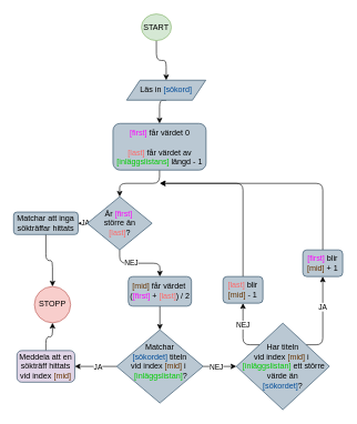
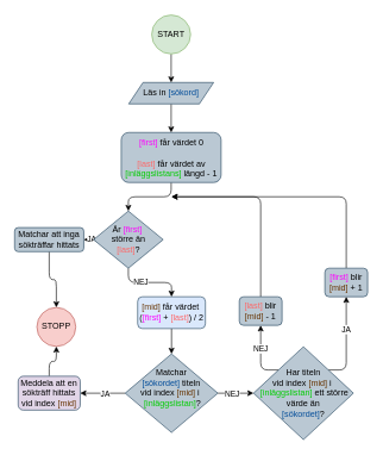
  <mxCell id="0" />
  <mxCell id="1" parent="0" />
  <mxCell id="2" style="edgeStyle=orthogonalEdgeStyle;shape=connector;curved=0;rounded=1;orthogonalLoop=1;jettySize=auto;html=1;exitX=0.5;exitY=1;exitDx=0;exitDy=0;entryX=0.5;entryY=0;entryDx=0;entryDy=0;strokeColor=default;align=center;verticalAlign=middle;fontFamily=Helvetica;fontSize=11;fontColor=default;labelBackgroundColor=default;endArrow=classic;" edge="1" parent="1" source="3" target="5"><mxGeometry relative="1" as="geometry" /></mxCell>
- <mxCell id="3" value="Läs in &lt;font color=&quot;#004c99&quot;&gt;[sökord]&lt;/font&gt;" style="shape=parallelogram;perimeter=parallelogramPerimeter;whiteSpace=wrap;html=1;fixedSize=1;fillColor=#bac8d3;strokeColor=#23445d;" vertex="1" parent="1"><mxGeometry x="190" y="120" width="119" height="30" as="geometry" /></mxCell>
+ <mxCell id="3" value="Läs in &lt;font color=&quot;#004c99&quot;&gt;[sökord]&lt;/font&gt;" style="shape=parallelogram;perimeter=parallelogramPerimeter;whiteSpace=wrap;html=1;fixedSize=1;fillColor=#bac8d3;strokeColor=#23445d;" vertex="1" parent="1"><mxGeometry x="180" y="115" width="119" height="30" as="geometry" /></mxCell>
  <mxCell id="4" style="edgeStyle=orthogonalEdgeStyle;shape=connector;curved=0;rounded=1;orthogonalLoop=1;jettySize=auto;html=1;exitX=0.5;exitY=1;exitDx=0;exitDy=0;entryX=0.5;entryY=0;entryDx=0;entryDy=0;strokeColor=default;align=center;verticalAlign=middle;fontFamily=Helvetica;fontSize=11;fontColor=default;labelBackgroundColor=default;endArrow=classic;" edge="1" parent="1" source="5" target="12"><mxGeometry relative="1" as="geometry" /></mxCell>
  <mxCell id="5" value="&lt;div style=&quot;line-height: 90%;&quot;&gt;&lt;font color=&quot;#ff00ff&quot;&gt;[first]&lt;/font&gt; får värdet 0&lt;/div&gt;&lt;div style=&quot;line-height: 160%;&quot;&gt;&lt;br&gt;&lt;/div&gt;&lt;div style=&quot;line-height: 100%;&quot;&gt;&lt;font color=&quot;#ff6666&quot;&gt;[last]&lt;/font&gt; får värdet av &lt;font color=&quot;#00cc00&quot;&gt;[inläggslistans]&lt;/font&gt; längd - 1&lt;br&gt;&lt;/div&gt;" style="rounded=1;whiteSpace=wrap;html=1;fontSize=12;glass=0;strokeWidth=1;shadow=0;fillColor=#bac8d3;strokeColor=#23445d;" vertex="1" parent="1"><mxGeometry x="169.5" y="185" width="140" height="70" as="geometry" /></mxCell>
  <mxCell id="6" style="edgeStyle=orthogonalEdgeStyle;shape=connector;curved=0;rounded=1;orthogonalLoop=1;jettySize=auto;html=1;exitX=0.5;exitY=1;exitDx=0;exitDy=0;entryX=0.5;entryY=0;entryDx=0;entryDy=0;strokeColor=default;align=center;verticalAlign=middle;fontFamily=Helvetica;fontSize=11;fontColor=default;labelBackgroundColor=default;endArrow=classic;" edge="1" parent="1" source="7" target="3"><mxGeometry relative="1" as="geometry" /></mxCell>
- <mxCell id="7" value="START" style="ellipse;whiteSpace=wrap;html=1;aspect=fixed;fillColor=#d5e8d4;strokeColor=#82b366;" vertex="1" parent="1"><mxGeometry x="212.25" y="20.5" width="45" height="40" as="geometry" /></mxCell>
+ <mxCell id="7" value="START" style="ellipse;whiteSpace=wrap;html=1;aspect=fixed;fillColor=#d5e8d4;strokeColor=#82b366;" vertex="1" parent="1"><mxGeometry x="212.25" y="20.5" width="54.5" height="54.5" as="geometry" /></mxCell>
  <mxCell id="8" style="edgeStyle=orthogonalEdgeStyle;shape=connector;curved=0;rounded=1;orthogonalLoop=1;jettySize=auto;html=1;exitX=0.5;exitY=1;exitDx=0;exitDy=0;entryX=0.5;entryY=0;entryDx=0;entryDy=0;strokeColor=default;align=center;verticalAlign=middle;fontFamily=Helvetica;fontSize=11;fontColor=default;labelBackgroundColor=default;endArrow=classic;" edge="1" parent="1" source="12" target="14"><mxGeometry relative="1" as="geometry" /></mxCell>
  <mxCell id="9" value="NEJ" style="edgeLabel;html=1;align=center;verticalAlign=middle;resizable=0;points=[];fontFamily=Helvetica;fontSize=11;fontColor=default;labelBackgroundColor=default;" vertex="1" connectable="0" parent="8"><mxGeometry x="-0.219" y="1" relative="1" as="geometry"><mxPoint x="-2" as="offset" /></mxGeometry></mxCell>
  <mxCell id="10" style="edgeStyle=orthogonalEdgeStyle;shape=connector;curved=0;rounded=1;orthogonalLoop=1;jettySize=auto;html=1;exitX=0;exitY=0.5;exitDx=0;exitDy=0;entryX=1;entryY=0.5;entryDx=0;entryDy=0;strokeColor=default;align=center;verticalAlign=middle;fontFamily=Helvetica;fontSize=11;fontColor=default;labelBackgroundColor=default;endArrow=classic;" edge="1" parent="1" source="12" target="32"><mxGeometry relative="1" as="geometry" /></mxCell>
  <mxCell id="11" value="JA" style="edgeLabel;html=1;align=center;verticalAlign=middle;resizable=0;points=[];fontFamily=Helvetica;fontSize=11;fontColor=default;labelBackgroundColor=default;" vertex="1" connectable="0" parent="10"><mxGeometry x="0.044" y="-1" relative="1" as="geometry"><mxPoint x="4" y="1" as="offset" /></mxGeometry></mxCell>
  <mxCell id="12" value="&lt;div&gt;Är &lt;font color=&quot;#ff00ff&quot;&gt;[first]&lt;/font&gt;&amp;nbsp;&lt;/div&gt;&lt;div&gt;större än &lt;font color=&quot;#ff6666&quot;&gt;&lt;br&gt;&lt;/font&gt;&lt;/div&gt;&lt;div&gt;&lt;font color=&quot;#ff6666&quot;&gt;[last]&lt;/font&gt;?&lt;/div&gt;" style="rhombus;whiteSpace=wrap;html=1;fillColor=#bac8d3;strokeColor=#23445d;" vertex="1" parent="1"><mxGeometry x="130.75" y="295" width="97.5" height="80" as="geometry" /></mxCell>
  <mxCell id="13" style="edgeStyle=orthogonalEdgeStyle;shape=connector;curved=0;rounded=1;orthogonalLoop=1;jettySize=auto;html=1;exitX=0.5;exitY=1;exitDx=0;exitDy=0;entryX=0.5;entryY=0;entryDx=0;entryDy=0;strokeColor=default;align=center;verticalAlign=middle;fontFamily=Helvetica;fontSize=11;fontColor=default;labelBackgroundColor=default;endArrow=classic;" edge="1" parent="1" source="14" target="19"><mxGeometry relative="1" as="geometry" /></mxCell>
- <mxCell id="14" value="&lt;div&gt;&lt;font color=&quot;#663300&quot;&gt;[mid]&lt;/font&gt; får värdet&amp;nbsp;&lt;/div&gt;&lt;div&gt;(&lt;font color=&quot;#ff00ff&quot;&gt;[first]&lt;/font&gt; + &lt;font color=&quot;#ff6666&quot;&gt;[last]&lt;/font&gt;) / 2&lt;/div&gt;" style="rounded=1;whiteSpace=wrap;html=1;fontSize=12;glass=0;strokeWidth=1;shadow=0;fillColor=#bac8d3;strokeColor=#23445d;" vertex="1" parent="1"><mxGeometry x="192.5" y="415" width="95" height="44.5" as="geometry" /></mxCell>
+ <mxCell id="14" value="&lt;div&gt;&lt;font color=&quot;#663300&quot;&gt;[mid]&lt;/font&gt; får värdet&amp;nbsp;&lt;/div&gt;&lt;div&gt;(&lt;font color=&quot;#ff00ff&quot;&gt;[first]&lt;/font&gt; + &lt;font color=&quot;#ff6666&quot;&gt;[last]&lt;/font&gt;) / 2&lt;/div&gt;" style="rounded=1;whiteSpace=wrap;html=1;fontSize=12;glass=0;strokeWidth=1;shadow=0;fillColor=#dae8fc;strokeColor=#23445d;" vertex="1" parent="1"><mxGeometry x="192.5" y="415" width="95" height="44.5" as="geometry" /></mxCell>
  <mxCell id="15" style="edgeStyle=orthogonalEdgeStyle;shape=connector;curved=0;rounded=1;orthogonalLoop=1;jettySize=auto;html=1;exitX=1;exitY=0.5;exitDx=0;exitDy=0;entryX=0;entryY=0.5;entryDx=0;entryDy=0;strokeColor=default;align=center;verticalAlign=middle;fontFamily=Helvetica;fontSize=11;fontColor=default;labelBackgroundColor=default;endArrow=classic;" edge="1" parent="1" source="19" target="26"><mxGeometry relative="1" as="geometry" /></mxCell>
  <mxCell id="16" value="NEJ" style="edgeLabel;html=1;align=center;verticalAlign=middle;resizable=0;points=[];fontFamily=Helvetica;fontSize=11;fontColor=default;labelBackgroundColor=default;" vertex="1" connectable="0" parent="15"><mxGeometry x="-0.377" y="2" relative="1" as="geometry"><mxPoint x="3" y="2" as="offset" /></mxGeometry></mxCell>
  <mxCell id="17" style="edgeStyle=orthogonalEdgeStyle;shape=connector;curved=0;rounded=1;orthogonalLoop=1;jettySize=auto;html=1;exitX=0;exitY=0.5;exitDx=0;exitDy=0;entryX=1;entryY=0.5;entryDx=0;entryDy=0;strokeColor=default;align=center;verticalAlign=middle;fontFamily=Helvetica;fontSize=11;fontColor=default;labelBackgroundColor=default;endArrow=classic;" edge="1" parent="1" source="19" target="30"><mxGeometry relative="1" as="geometry" /></mxCell>
  <mxCell id="18" value="JA" style="edgeLabel;html=1;align=center;verticalAlign=middle;resizable=0;points=[];fontFamily=Helvetica;fontSize=11;fontColor=default;labelBackgroundColor=default;" vertex="1" connectable="0" parent="17"><mxGeometry x="-0.088" relative="1" as="geometry"><mxPoint as="offset" /></mxGeometry></mxCell>
  <mxCell id="19" value="&lt;div&gt;&lt;br&gt;&lt;/div&gt;&lt;div&gt;Matchar&lt;/div&gt;&lt;div style=&quot;padding-top: 0px; padding-bottom: 0px; margin-bottom: 0px;&quot;&gt;&lt;font color=&quot;#004c99&quot;&gt;[sökordet]&lt;/font&gt; titeln &lt;br&gt;&lt;/div&gt;&lt;div&gt;vid index &lt;font color=&quot;#663300&quot;&gt;[mid]&lt;/font&gt; i&amp;nbsp;&lt;/div&gt;&lt;div&gt;&lt;font color=&quot;#00cc00&quot;&gt;&amp;nbsp;[inläggslistan]&lt;/font&gt;?&lt;/div&gt;&lt;div&gt;&lt;br&gt;&lt;/div&gt;&lt;div&gt;&lt;br&gt;&lt;/div&gt;" style="rhombus;whiteSpace=wrap;html=1;fillColor=#bac8d3;strokeColor=#23445d;" vertex="1" parent="1"><mxGeometry x="175" y="495" width="130" height="110" as="geometry" /></mxCell>
  <mxCell id="20" style="edgeStyle=orthogonalEdgeStyle;shape=connector;curved=0;rounded=1;orthogonalLoop=1;jettySize=auto;html=1;exitX=0.5;exitY=0;exitDx=0;exitDy=0;strokeColor=default;align=center;verticalAlign=middle;fontFamily=Helvetica;fontSize=11;fontColor=default;labelBackgroundColor=default;endArrow=classic;" edge="1" parent="1" source="21"><mxGeometry relative="1" as="geometry"><mxPoint x="240" y="275" as="targetPoint" /><Array as="points"><mxPoint x="485" y="275" /></Array></mxGeometry></mxCell>
  <mxCell id="21" value="&lt;font color=&quot;#ff00ff&quot;&gt;[first]&lt;/font&gt; blir &lt;font color=&quot;#663300&quot;&gt;[mid]&lt;/font&gt; + 1" style="rounded=1;whiteSpace=wrap;html=1;fontSize=12;glass=0;strokeWidth=1;shadow=0;fillColor=#bac8d3;strokeColor=#23445d;" vertex="1" parent="1"><mxGeometry x="455" y="375" width="60" height="40" as="geometry" /></mxCell>
  <mxCell id="22" style="edgeStyle=orthogonalEdgeStyle;shape=connector;curved=0;rounded=1;orthogonalLoop=1;jettySize=auto;html=1;exitX=1;exitY=0;exitDx=0;exitDy=0;entryX=0.5;entryY=1;entryDx=0;entryDy=0;strokeColor=default;align=center;verticalAlign=middle;fontFamily=Helvetica;fontSize=11;fontColor=default;labelBackgroundColor=default;endArrow=classic;" edge="1" parent="1" source="26" target="21"><mxGeometry relative="1" as="geometry"><Array as="points"><mxPoint x="485" y="518" /></Array></mxGeometry></mxCell>
  <mxCell id="23" value="JA" style="edgeLabel;html=1;align=center;verticalAlign=middle;resizable=0;points=[];fontFamily=Helvetica;fontSize=11;fontColor=default;labelBackgroundColor=default;" vertex="1" connectable="0" parent="22"><mxGeometry x="0.288" y="-1" relative="1" as="geometry"><mxPoint x="-2" as="offset" /></mxGeometry></mxCell>
  <mxCell id="24" style="edgeStyle=orthogonalEdgeStyle;shape=connector;curved=0;rounded=1;orthogonalLoop=1;jettySize=auto;html=1;exitX=0;exitY=0;exitDx=0;exitDy=0;entryX=0.5;entryY=1;entryDx=0;entryDy=0;strokeColor=default;align=center;verticalAlign=middle;fontFamily=Helvetica;fontSize=11;fontColor=default;labelBackgroundColor=default;endArrow=classic;" edge="1" parent="1" source="26" target="28"><mxGeometry relative="1" as="geometry"><Array as="points"><mxPoint x="365" y="518" /></Array></mxGeometry></mxCell>
  <mxCell id="25" value="NEJ" style="edgeLabel;html=1;align=center;verticalAlign=middle;resizable=0;points=[];fontFamily=Helvetica;fontSize=11;fontColor=default;labelBackgroundColor=default;" vertex="1" connectable="0" parent="24"><mxGeometry x="0.341" y="2" relative="1" as="geometry"><mxPoint x="1" y="4" as="offset" /></mxGeometry></mxCell>
  <mxCell id="26" value="&lt;div&gt;&lt;br&gt;&lt;/div&gt;&lt;div&gt;Har titeln &lt;br&gt;&lt;/div&gt;&lt;div&gt;vid index &lt;font color=&quot;#663300&quot;&gt;[mid]&lt;/font&gt; i&amp;nbsp;&lt;/div&gt;&lt;div&gt;&lt;font color=&quot;#00cc00&quot;&gt;&amp;nbsp;[inläggslistan]&lt;/font&gt; ett större värde än &lt;br&gt;&lt;/div&gt;&lt;div&gt;&lt;font color=&quot;#004c99&quot;&gt;[sökordet]&lt;/font&gt;?&lt;/div&gt;&lt;div&gt;&lt;br&gt;&lt;/div&gt;" style="rhombus;whiteSpace=wrap;html=1;fillColor=#bac8d3;strokeColor=#23445d;" vertex="1" parent="1"><mxGeometry x="355" y="485" width="140" height="130" as="geometry" /></mxCell>
  <mxCell id="27" style="edgeStyle=orthogonalEdgeStyle;shape=connector;curved=0;rounded=1;orthogonalLoop=1;jettySize=auto;html=1;exitX=0.5;exitY=0;exitDx=0;exitDy=0;strokeColor=default;align=center;verticalAlign=middle;fontFamily=Helvetica;fontSize=11;fontColor=default;labelBackgroundColor=default;endArrow=classic;" edge="1" parent="1" source="28"><mxGeometry relative="1" as="geometry"><mxPoint x="240" y="275" as="targetPoint" /><Array as="points"><mxPoint x="365" y="275" /></Array></mxGeometry></mxCell>
  <mxCell id="28" value="&lt;font color=&quot;#ff6666&quot;&gt;[last]&lt;/font&gt; blir &lt;font color=&quot;#663300&quot;&gt;[mid]&lt;/font&gt; - 1" style="rounded=1;whiteSpace=wrap;html=1;fontSize=12;glass=0;strokeWidth=1;shadow=0;fillColor=#bac8d3;strokeColor=#23445d;" vertex="1" parent="1"><mxGeometry x="335" y="415" width="60" height="40" as="geometry" /></mxCell>
  <mxCell id="29" style="edgeStyle=orthogonalEdgeStyle;shape=connector;curved=0;rounded=1;orthogonalLoop=1;jettySize=auto;html=1;exitX=0.5;exitY=0;exitDx=0;exitDy=0;entryX=0.5;entryY=1;entryDx=0;entryDy=0;strokeColor=default;align=center;verticalAlign=middle;fontFamily=Helvetica;fontSize=11;fontColor=default;labelBackgroundColor=default;endArrow=classic;" edge="1" parent="1" source="30" target="33"><mxGeometry relative="1" as="geometry" /></mxCell>
  <mxCell id="30" value="Meddela att en sökträff hittats vid index &lt;font color=&quot;#663300&quot;&gt;[mid]&lt;/font&gt;" style="rounded=1;whiteSpace=wrap;html=1;fillColor=#e1d5e7;strokeColor=#23445d;" vertex="1" parent="1"><mxGeometry x="25" y="526.25" width="87" height="47.5" as="geometry" /></mxCell>
  <mxCell id="31" style="edgeStyle=orthogonalEdgeStyle;shape=connector;curved=0;rounded=1;orthogonalLoop=1;jettySize=auto;html=1;exitX=0.5;exitY=1;exitDx=0;exitDy=0;entryX=0.5;entryY=0;entryDx=0;entryDy=0;strokeColor=default;align=center;verticalAlign=middle;fontFamily=Helvetica;fontSize=11;fontColor=default;labelBackgroundColor=default;endArrow=classic;" edge="1" parent="1" source="32" target="33"><mxGeometry relative="1" as="geometry" /></mxCell>
  <mxCell id="32" value="Matchar att inga sökträffar hittats" style="rounded=1;whiteSpace=wrap;html=1;fillColor=#bac8d3;strokeColor=#23445d;" vertex="1" parent="1"><mxGeometry x="20" y="318.12" width="97" height="33.75" as="geometry" /></mxCell>
  <mxCell id="33" value="STOPP" style="ellipse;whiteSpace=wrap;html=1;aspect=fixed;fillColor=#f8cecc;strokeColor=#b85450;" vertex="1" parent="1"><mxGeometry x="51.25" y="430" width="54.5" height="54.5" as="geometry" /></mxCell>
